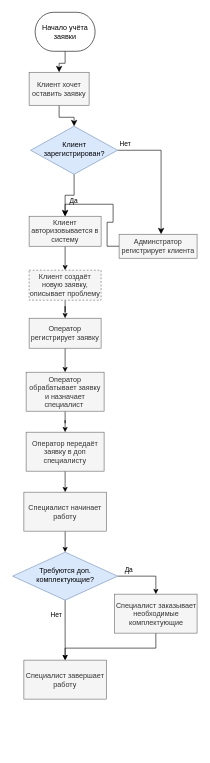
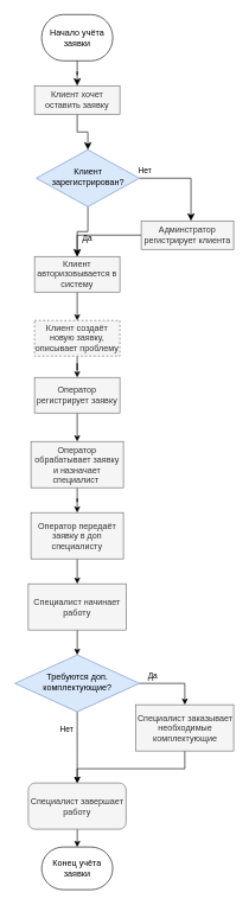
  <mxCell id="0" />
  <mxCell id="1" parent="0" />
  <mxCell id="2" value="" style="rounded=0;html=1;jettySize=auto;orthogonalLoop=1;fontSize=11;endArrow=classic;endFill=1;endSize=8;strokeWidth=1;shadow=0;labelBackgroundColor=none;edgeStyle=orthogonalEdgeStyle;" parent="1" source="3" target="6" edge="1"><mxGeometry relative="1" as="geometry"><mxPoint x="108" y="210" as="targetPoint" /></mxGeometry></mxCell>
- <mxCell id="3" value="Клиент хочет оставить заявку" style="rounded=0;whiteSpace=wrap;html=1;fontSize=12;glass=0;strokeWidth=1;shadow=0;fillColor=#f5f5f5;fontColor=#333333;strokeColor=#666666;" parent="1" vertex="1"><mxGeometry x="48" y="120" width="100" height="55" as="geometry" /></mxCell>
+ <mxCell id="3" value="Клиент хочет оставить заявку" style="rounded=0;whiteSpace=wrap;html=1;fontSize=12;glass=0;strokeWidth=1;shadow=0;fillColor=#f5f5f5;fontColor=#333333;strokeColor=#666666;" parent="1" vertex="1"><mxGeometry x="48" y="120" width="120" height="40" as="geometry" /></mxCell>
  <mxCell id="4" value="Да" style="rounded=0;html=1;jettySize=auto;orthogonalLoop=1;fontSize=11;endArrow=classic;endFill=1;endSize=8;strokeWidth=1;shadow=0;labelBackgroundColor=none;edgeStyle=orthogonalEdgeStyle;" parent="1" source="6" target="12" edge="1"><mxGeometry x="-0.143" y="10" relative="1" as="geometry"><mxPoint as="offset" /></mxGeometry></mxCell>
  <mxCell id="5" value="Нет" style="edgeStyle=orthogonalEdgeStyle;rounded=0;html=1;jettySize=auto;orthogonalLoop=1;fontSize=11;endArrow=classic;endFill=1;endSize=8;strokeWidth=1;shadow=0;labelBackgroundColor=none;" parent="1" source="6" target="8" edge="1"><mxGeometry x="-0.891" y="10" relative="1" as="geometry"><mxPoint as="offset" /><Array as="points"><mxPoint x="268" y="250" /></Array></mxGeometry></mxCell>
  <mxCell id="6" value="Клиент зарегистрирован?" style="rhombus;whiteSpace=wrap;html=1;shadow=0;fontFamily=Helvetica;fontSize=12;align=center;strokeWidth=1;spacing=6;spacingTop=-4;fillColor=#dae8fc;strokeColor=#6c8ebf;" parent="1" vertex="1"><mxGeometry x="50.5" y="210" width="145" height="80" as="geometry" /></mxCell>
  <mxCell id="7" style="edgeStyle=orthogonalEdgeStyle;rounded=0;orthogonalLoop=1;jettySize=auto;html=1;exitX=0;exitY=0.5;exitDx=0;exitDy=0;endArrow=classic;endFill=1;entryX=0.5;entryY=0;entryDx=0;entryDy=0;" parent="1" source="8" edge="1" target="12"><mxGeometry relative="1" as="geometry"><mxPoint x="108" y="310" as="targetPoint" /></mxGeometry></mxCell>
- <mxCell id="8" value="Админстратор регистрирует клиента" style="rounded=0;whiteSpace=wrap;html=1;fontSize=12;glass=0;strokeWidth=1;shadow=0;fillColor=#f5f5f5;strokeColor=#666666;fontColor=#333333;" parent="1" vertex="1"><mxGeometry x="198" y="390" width="130" height="40" as="geometry" /></mxCell>
+ <mxCell id="8" value="Админстратор регистрирует клиента" style="rounded=0;whiteSpace=wrap;html=1;fontSize=12;glass=0;strokeWidth=1;shadow=0;fillColor=#f5f5f5;strokeColor=#666666;fontColor=#333333;" parent="1" vertex="1"><mxGeometry x="198" y="310" width="130" height="40" as="geometry" /></mxCell>
  <mxCell id="9" value="Начало учёта заявки" style="strokeWidth=1;html=1;shape=mxgraph.flowchart.terminator;whiteSpace=wrap;" parent="1" vertex="1"><mxGeometry x="58" y="20" width="100" height="65" as="geometry" /></mxCell>
+ <mxCell id="10" value="Конец учёта заявки" style="strokeWidth=1;html=1;shape=mxgraph.flowchart.terminator;whiteSpace=wrap;" parent="1" vertex="1"><mxGeometry x="58" y="1190" width="100" height="60" as="geometry" /></mxCell>
  <mxCell id="11" style="edgeStyle=orthogonalEdgeStyle;rounded=0;orthogonalLoop=1;jettySize=auto;html=1;exitX=0.5;exitY=1;exitDx=0;exitDy=0;" parent="1" source="12" target="15" edge="1"><mxGeometry relative="1" as="geometry" /></mxCell>
  <mxCell id="12" value="Клиент авторизовывается в систему" style="rounded=0;whiteSpace=wrap;html=1;fontSize=12;glass=0;strokeWidth=1;shadow=0;fillColor=#f5f5f5;strokeColor=#666666;fontColor=#333333;" parent="1" vertex="1"><mxGeometry x="48" y="360" width="120" height="50" as="geometry" /></mxCell>
  <mxCell id="13" value="" style="rounded=0;html=1;jettySize=auto;orthogonalLoop=1;fontSize=11;endArrow=classic;endFill=1;endSize=8;strokeWidth=1;shadow=0;labelBackgroundColor=none;edgeStyle=orthogonalEdgeStyle;" parent="1" source="9" target="3" edge="1"><mxGeometry relative="1" as="geometry"><mxPoint x="118" y="170" as="sourcePoint" /><mxPoint x="118" y="220" as="targetPoint" /></mxGeometry></mxCell>
  <mxCell id="14" style="edgeStyle=orthogonalEdgeStyle;rounded=0;orthogonalLoop=1;jettySize=auto;html=1;exitX=0.5;exitY=1;exitDx=0;exitDy=0;" parent="1" source="15" target="17" edge="1"><mxGeometry relative="1" as="geometry" /></mxCell>
  <mxCell id="15" value="Клиент создаёт новую заявку, описывает проблему" style="rounded=0;whiteSpace=wrap;html=1;fontSize=12;glass=0;strokeWidth=1;shadow=0;fillColor=#f5f5f5;strokeColor=#666666;fontColor=#333333;dashed=1;" parent="1" vertex="1"><mxGeometry x="48" y="450" width="120" height="50" as="geometry" /></mxCell>
  <mxCell id="16" style="edgeStyle=orthogonalEdgeStyle;rounded=0;orthogonalLoop=1;jettySize=auto;html=1;exitX=0.5;exitY=1;exitDx=0;exitDy=0;entryX=0.5;entryY=0;entryDx=0;entryDy=0;" parent="1" source="17" target="19" edge="1"><mxGeometry relative="1" as="geometry"><Array as="points"><mxPoint x="108" y="615" /></Array></mxGeometry></mxCell>
  <mxCell id="17" value="Оператор регистрирует заявку" style="rounded=0;whiteSpace=wrap;html=1;fontSize=12;glass=0;strokeWidth=1;shadow=0;fillColor=#f5f5f5;strokeColor=#666666;fontColor=#333333;" parent="1" vertex="1"><mxGeometry x="48" y="530" width="120" height="50" as="geometry" /></mxCell>
  <mxCell id="18" style="edgeStyle=orthogonalEdgeStyle;rounded=0;orthogonalLoop=1;jettySize=auto;html=1;entryX=0.5;entryY=0;entryDx=0;entryDy=0;" parent="1" source="19" target="21" edge="1"><mxGeometry relative="1" as="geometry" /></mxCell>
  <mxCell id="19" value="Оператор обрабатывает заявку и назначает специалист&amp;nbsp;" style="rounded=0;whiteSpace=wrap;html=1;fontSize=12;glass=0;strokeWidth=1;shadow=0;fillColor=#f5f5f5;strokeColor=#666666;fontColor=#333333;" parent="1" vertex="1"><mxGeometry x="43" y="620" width="130" height="65" as="geometry" /></mxCell>
  <mxCell id="20" style="edgeStyle=orthogonalEdgeStyle;rounded=0;orthogonalLoop=1;jettySize=auto;html=1;" parent="1" source="21" target="23" edge="1"><mxGeometry relative="1" as="geometry" /></mxCell>
  <mxCell id="21" value="Оператор передаёт заявку в доп специалисту" style="rounded=0;whiteSpace=wrap;html=1;fontSize=12;glass=0;strokeWidth=1;shadow=0;fillColor=#f5f5f5;strokeColor=#666666;fontColor=#333333;" parent="1" vertex="1"><mxGeometry x="43" y="720" width="130" height="65" as="geometry" /></mxCell>
  <mxCell id="22" style="edgeStyle=orthogonalEdgeStyle;rounded=0;orthogonalLoop=1;jettySize=auto;html=1;" parent="1" source="23" target="26" edge="1"><mxGeometry relative="1" as="geometry" /></mxCell>
  <mxCell id="23" value="Специалист начинает работу" style="rounded=0;whiteSpace=wrap;html=1;fontSize=12;glass=0;strokeWidth=1;shadow=0;fillColor=#f5f5f5;strokeColor=#666666;fontColor=#333333;" parent="1" vertex="1"><mxGeometry x="39.25" y="820" width="137.5" height="65" as="geometry" /></mxCell>
  <mxCell id="24" value="Да" style="edgeStyle=orthogonalEdgeStyle;rounded=0;orthogonalLoop=1;jettySize=auto;html=1;exitX=1;exitY=0.5;exitDx=0;exitDy=0;" parent="1" source="26" target="28" edge="1"><mxGeometry x="-0.615" y="10" relative="1" as="geometry"><mxPoint as="offset" /></mxGeometry></mxCell>
  <mxCell id="25" value="Нет" style="edgeStyle=orthogonalEdgeStyle;rounded=0;orthogonalLoop=1;jettySize=auto;html=1;exitX=0.5;exitY=1;exitDx=0;exitDy=0;" parent="1" source="26" target="30" edge="1"><mxGeometry x="-0.5" y="-15" relative="1" as="geometry"><mxPoint x="108" y="1240" as="targetPoint" /><mxPoint as="offset" /></mxGeometry></mxCell>
  <mxCell id="26" value="Требуются доп.&lt;br&gt;комплектующие&lt;span style=&quot;background-color: initial;&quot;&gt;?&lt;/span&gt;" style="rhombus;whiteSpace=wrap;html=1;shadow=0;fontFamily=Helvetica;fontSize=12;align=center;strokeWidth=1;spacing=6;spacingTop=-4;fillColor=#dae8fc;strokeColor=#6c8ebf;" parent="1" vertex="1"><mxGeometry x="20.5" y="920" width="175" height="80" as="geometry" /></mxCell>
  <mxCell id="27" style="edgeStyle=orthogonalEdgeStyle;rounded=0;orthogonalLoop=1;jettySize=auto;html=1;entryX=0.5;entryY=0;entryDx=0;entryDy=0;exitX=0.5;exitY=1;exitDx=0;exitDy=0;" parent="1" source="28" target="30" edge="1"><mxGeometry relative="1" as="geometry"><Array as="points"><mxPoint x="259" y="1080" /><mxPoint x="108" y="1080" /></Array></mxGeometry></mxCell>
  <mxCell id="28" value="Специалист заказывает необходимые комплектующие" style="rounded=0;whiteSpace=wrap;html=1;fontSize=12;glass=0;strokeWidth=1;shadow=0;fillColor=#f5f5f5;strokeColor=#666666;fontColor=#333333;" parent="1" vertex="1"><mxGeometry x="190.5" y="990" width="137.5" height="65" as="geometry" /></mxCell>
- <mxCell id="30" value="Специалист завершает работу" style="rounded=0;whiteSpace=wrap;html=1;fontSize=12;glass=0;strokeWidth=1;shadow=0;fillColor=#f5f5f5;strokeColor=#666666;fontColor=#333333;" parent="1" vertex="1"><mxGeometry x="39.25" y="1100" width="137.5" height="65" as="geometry" /></mxCell>
+ <mxCell id="29" style="edgeStyle=orthogonalEdgeStyle;rounded=0;orthogonalLoop=1;jettySize=auto;html=1;" parent="1" source="30" target="10" edge="1"><mxGeometry relative="1" as="geometry" /></mxCell>
+ <mxCell id="30" value="Специалист завершает работу" style="whiteSpace=wrap;html=1;fontSize=12;glass=0;strokeWidth=1;shadow=0;fillColor=#f5f5f5;strokeColor=#666666;fontColor=#333333;rounded=1;" parent="1" vertex="1"><mxGeometry x="39.25" y="1100" width="137.5" height="65" as="geometry" /></mxCell>
